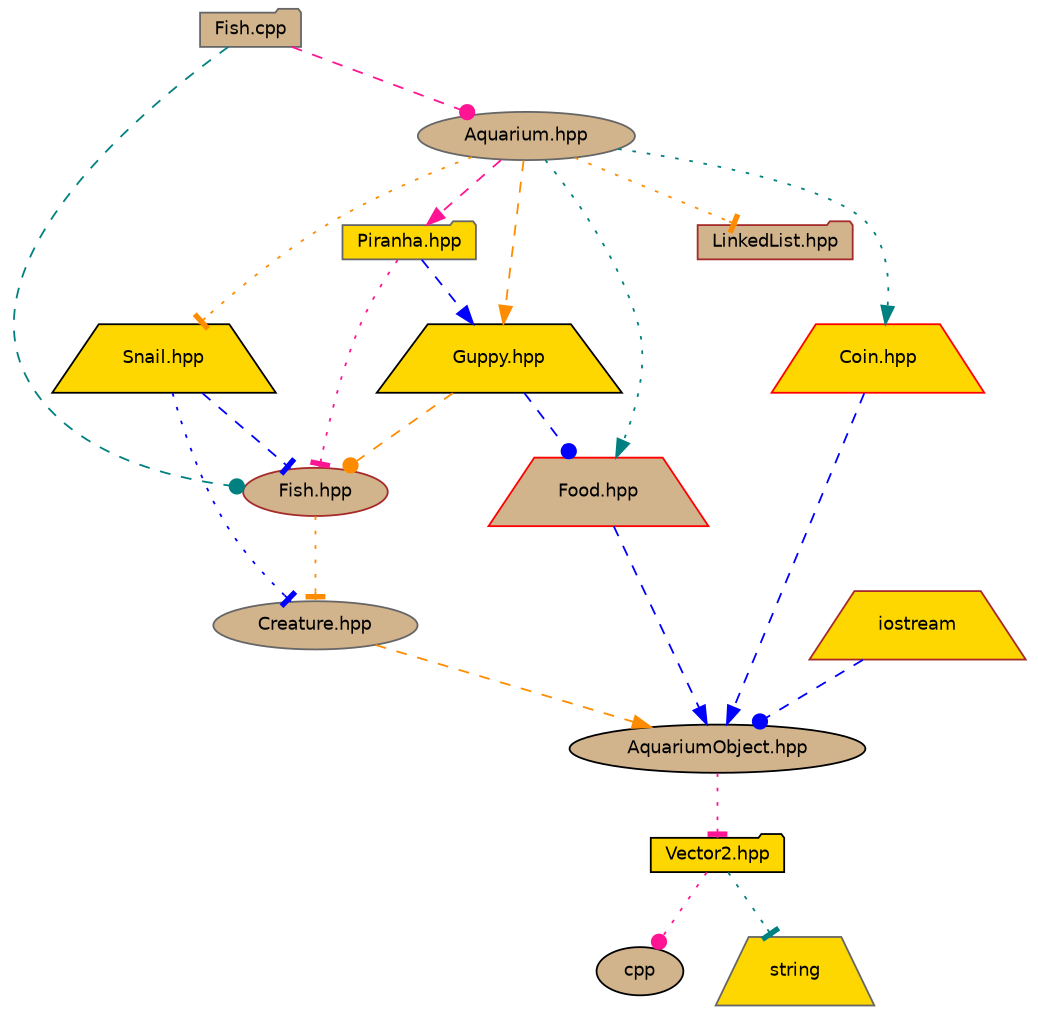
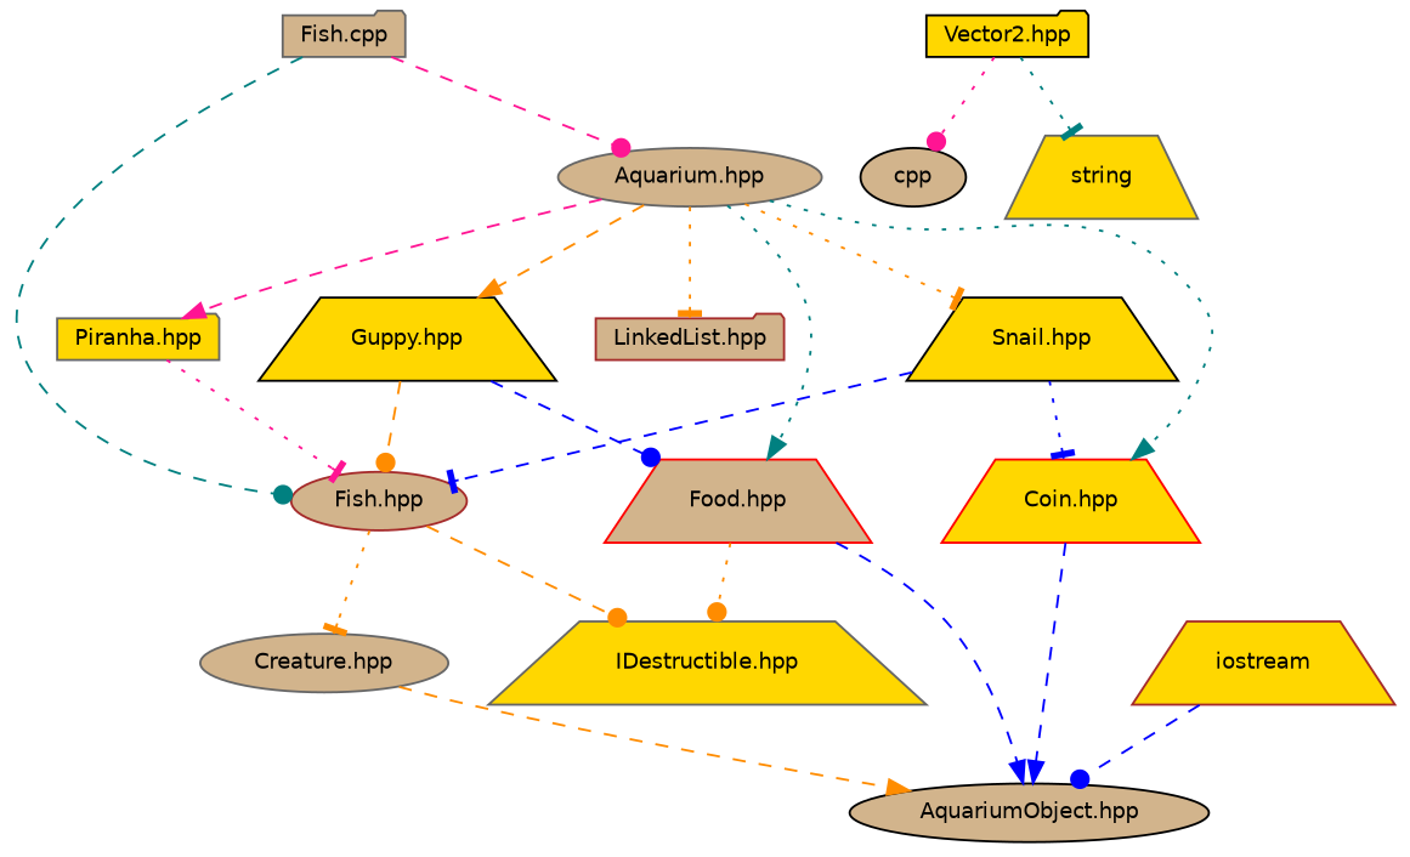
  digraph {
    node [color=gray40 fillcolor=tan fontname=Helvetica fontsize=10 shape=trapezium style=filled]
    edge [arrowhead=dot color=darkorange fontname=Helvetica fontsize=10 labelfontname=Helvetica labelfontsize=10 style=dashed]
    n1 [fontcolor=black height=0.2 label="Fish.cpp" shape=folder width=0.4]
    n2 [color=brown height=0.2 label="Fish.hpp" shape=ellipse width=0.4]
    n3 [height=0.2 label="Aquarium.hpp" shape=ellipse width=0.4]
    n4 [height=0.2 label="Creature.hpp" shape=ellipse width=0.4]
+   n5 [fillcolor=gold height=0.2 label="IDestructible.hpp" width=0.4]
    n6 [color=black fillcolor=gold height=0.2 label="Guppy.hpp" width=0.4]
    n7 [color=red height=0.2 label="Food.hpp" width=0.4]
    n8 [fillcolor=gold height=0.2 label="Piranha.hpp" shape=folder width=0.4]
    n9 [color=black fillcolor=gold height=0.2 label="Snail.hpp" width=0.4]
    n10 [color=red fillcolor=gold height=0.2 label="Coin.hpp" width=0.4]
    n11 [color=brown height=0.2 label="LinkedList.hpp" shape=folder width=0.4]
    n12 [color=black height=0.2 label="AquariumObject.hpp" shape=ellipse width=0.4]
    n13 [color=black fillcolor=gold height=0.2 label="Vector2.hpp" shape=folder width=0.4]
    n14 [color=black height=0.2 label=cpp shape=ellipse width=0.4]
    n15 [fillcolor=gold height=0.2 label=string width=0.4]
    n16 [color=brown fillcolor=gold height=0.2 label=iostream width=0.4]
    n1 -> n2 [color=teal]
    n1 -> n3 [color=deeppink]
    n2 -> n4 [arrowhead=tee style=dotted]
+   n2 -> n5
    n3 -> n6 [arrowhead=normal]
    n3 -> n7 [arrowhead=normal color=teal style=dotted]
    n3 -> n8 [arrowhead=normal color=deeppink]
    n3 -> n9 [arrowhead=tee style=dotted]
    n3 -> n10 [arrowhead=normal color=teal style=dotted]
    n3 -> n11 [arrowhead=tee style=dotted]
    n4 -> n12 [arrowhead=normal]
    n6 -> n2
    n6 -> n7 [color=blue]
+   n7 -> n5 [style=dotted]
    n7 -> n12 [arrowhead=normal color=blue]
    n8 -> n2 [arrowhead=tee color=deeppink style=dotted]
-   n8 -> n6 [arrowhead=normal color=blue]
    n9 -> n2 [arrowhead=tee color=blue]
-   n9 -> n4 [arrowhead=tee color=blue style=dotted]
+   n9 -> n10 [arrowhead=tee color=blue style=dotted]
    n10 -> n12 [arrowhead=normal color=blue]
-   n12 -> n13 [arrowhead=tee color=deeppink style=dotted]
    n13 -> n14 [color=deeppink style=dotted]
    n13 -> n15 [arrowhead=tee color=teal style=dotted]
    n16 -> n12 [color=blue]
  }
